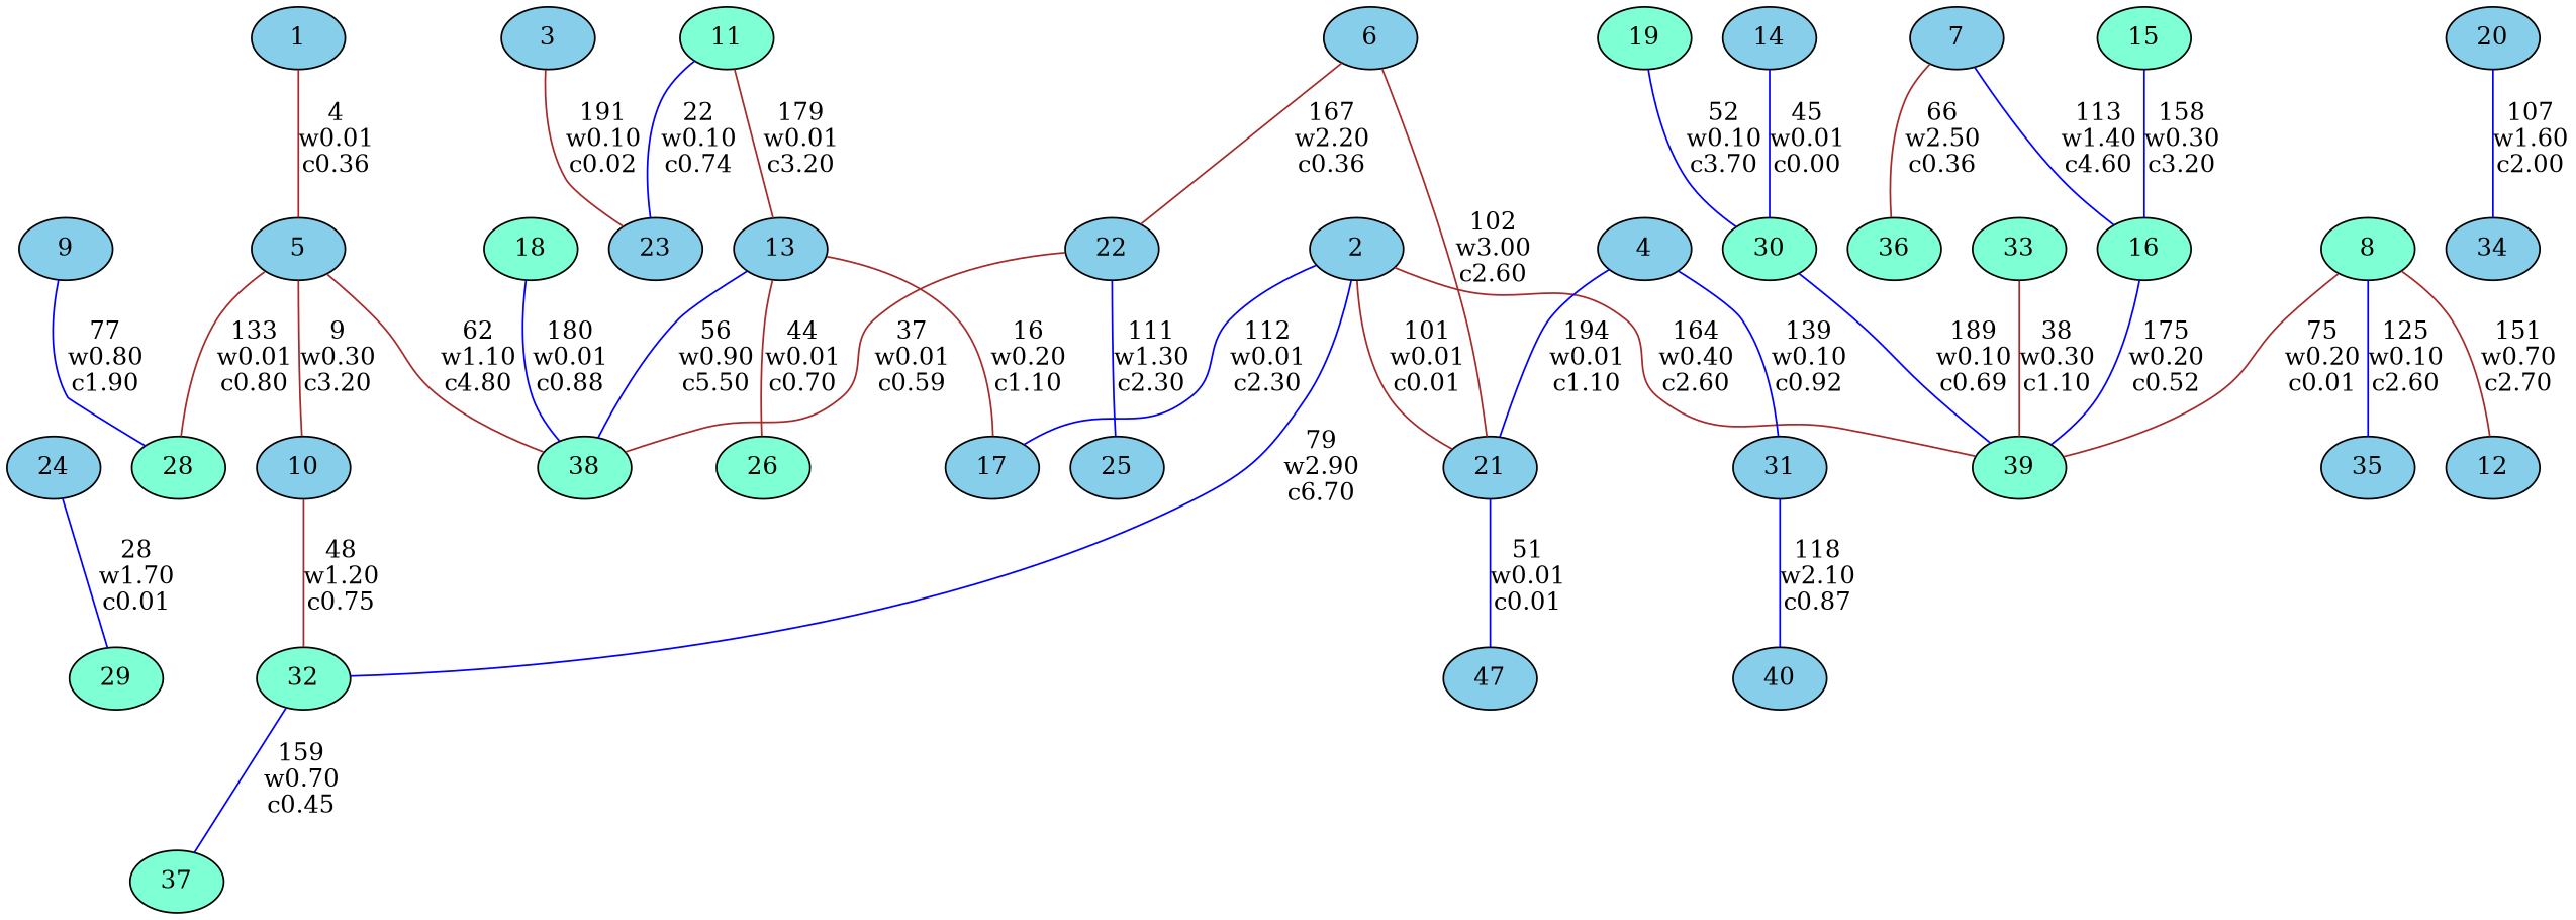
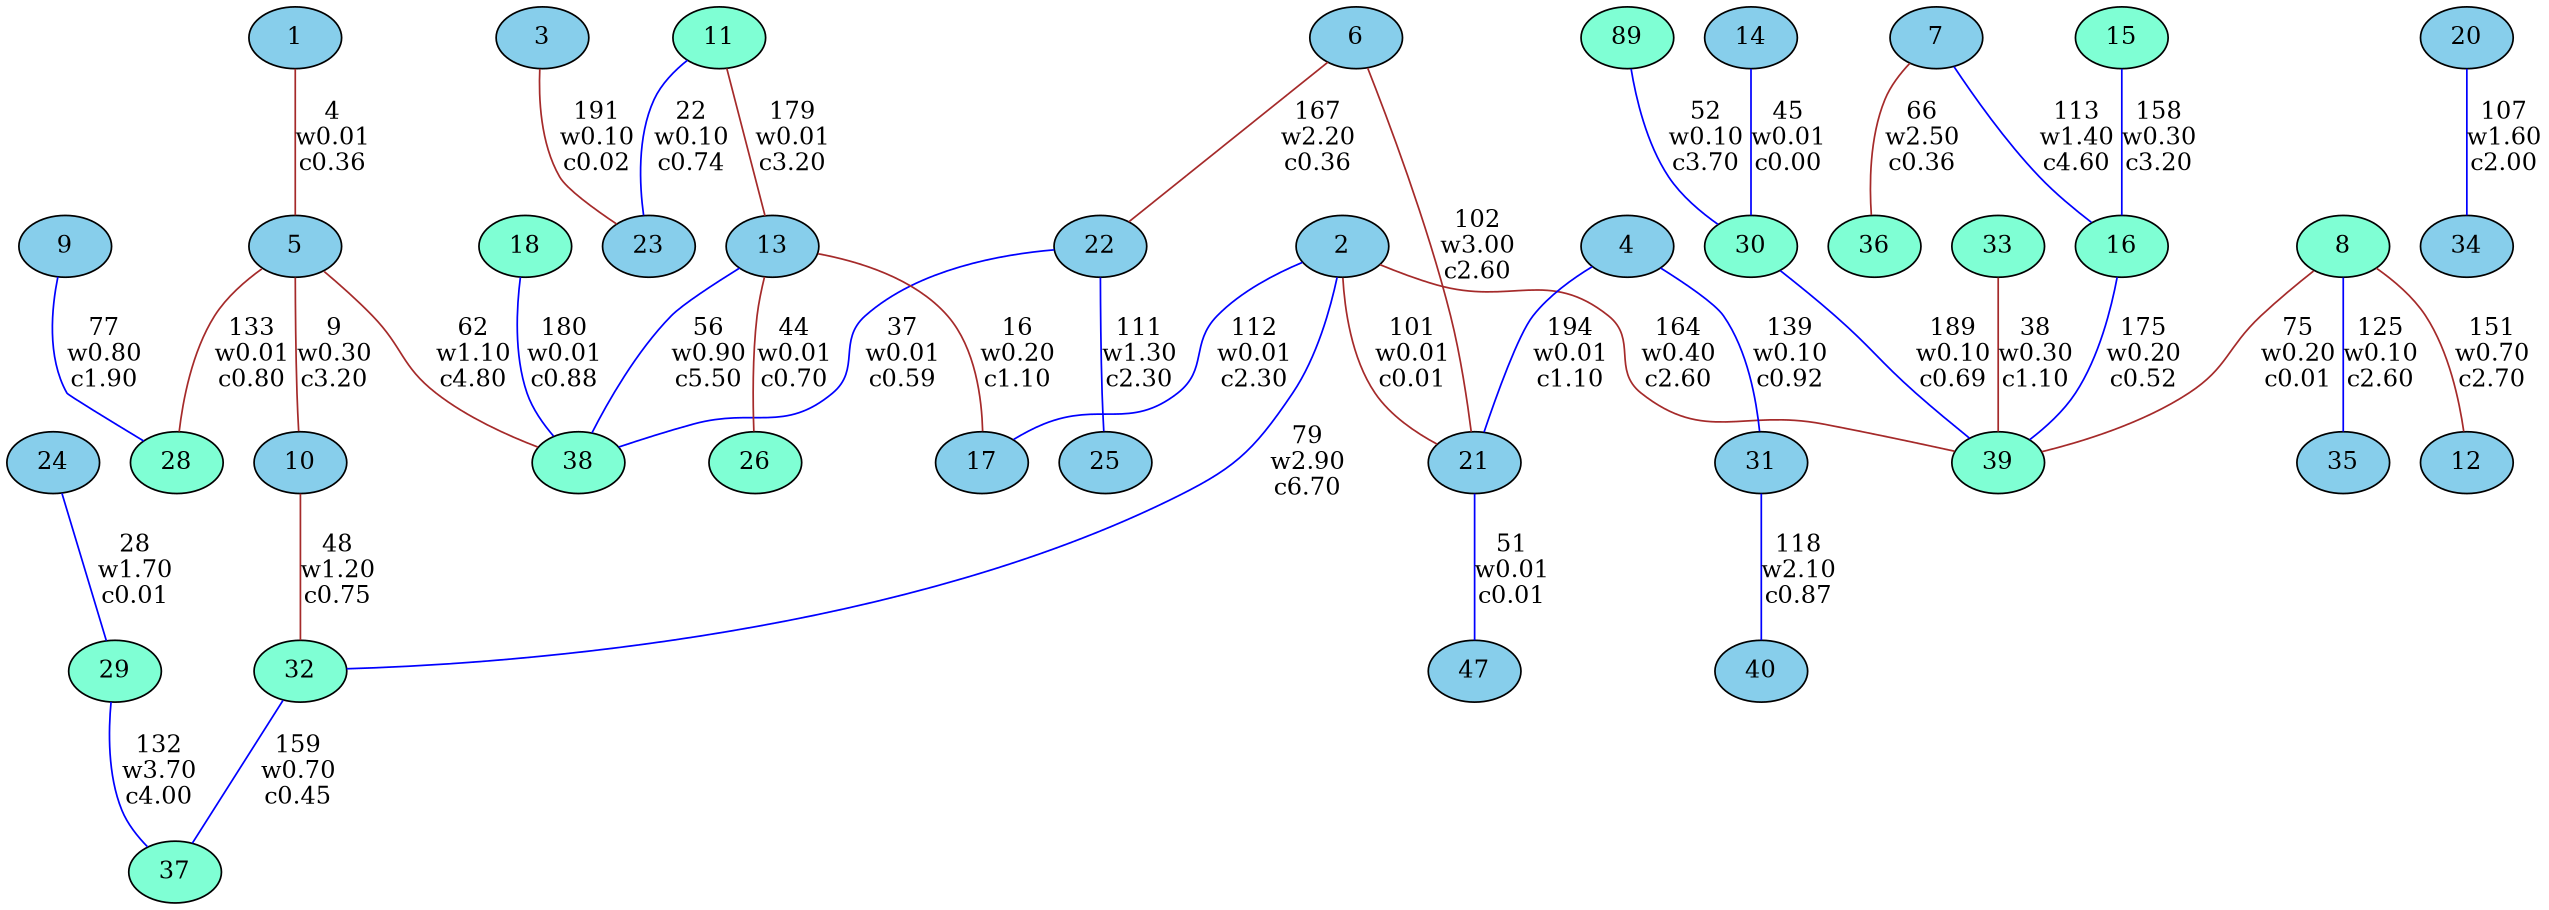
  strict graph {
    Damping=.95
    node [fillcolor=skyblue style=filled]
    edge [color=blue]
    n1 [label=1]
    n2 [label=5]
    n3 [label=10]
    n4 [fillcolor=aquamarine label=28]
    n5 [fillcolor=aquamarine label=38]
    n6 [label=2]
    n7 [label=17]
    n8 [label=21]
    n9 [fillcolor=aquamarine label=32]
    n10 [fillcolor=aquamarine label=39]
    n11 [label=47]
    n12 [fillcolor=aquamarine label=37]
    n13 [label=3]
    n14 [label=23]
    n15 [label=4]
    n16 [label=31]
    n17 [label=40]
    n18 [label=6]
    n19 [label=22]
    n20 [label=25]
    n21 [label=7]
    n22 [fillcolor=aquamarine label=16]
    n23 [fillcolor=aquamarine label=36]
    n24 [fillcolor=aquamarine label=8]
    n25 [label=12]
    n26 [label=35]
    n27 [label=9]
    n28 [fillcolor=aquamarine label=11]
    n29 [label=13]
    n30 [fillcolor=aquamarine label=26]
    n31 [label=14]
    n32 [fillcolor=aquamarine label=30]
    n33 [fillcolor=aquamarine label=15]
    n34 [fillcolor=aquamarine label=18]
-   n35 [fillcolor=aquamarine label=19]
+   n35 [fillcolor=aquamarine label=89]
    n36 [label=34]
    n37 [label=20]
    n38 [label=24]
    n39 [fillcolor=aquamarine label=29]
    n40 [fillcolor=aquamarine label=33]
    n1 -- n2 [color=brown label="4\nw0.01\nc0.36"]
    n2 -- n3 [color=brown label="9\nw0.30\nc3.20"]
    n2 -- n4 [color=brown label="133\nw0.01\nc0.80"]
    n2 -- n5 [color=brown label="62\nw1.10\nc4.80"]
    n3 -- n9 [color=brown label="48\nw1.20\nc0.75"]
    n6 -- n7 [label="112\nw0.01\nc2.30"]
    n6 -- n8 [color=brown label="101\nw0.01\nc0.01"]
    n6 -- n9 [label="79\nw2.90\nc6.70"]
    n6 -- n10 [color=brown label="164\nw0.40\nc2.60"]
    n8 -- n11 [label="51\nw0.01\nc0.01"]
    n9 -- n12 [label="159\nw0.70\nc0.45"]
    n13 -- n14 [color=brown label="191\nw0.10\nc0.02"]
    n15 -- n8 [label="194\nw0.01\nc1.10"]
    n15 -- n16 [label="139\nw0.10\nc0.92"]
    n16 -- n17 [label="118\nw2.10\nc0.87"]
    n18 -- n8 [color=brown label="102\nw3.00\nc2.60"]
    n18 -- n19 [color=brown label="167\nw2.20\nc0.36"]
-   n19 -- n5 [color=brown label="37\nw0.01\nc0.59"]
+   n19 -- n5 [label="37\nw0.01\nc0.59"]
    n19 -- n20 [label="111\nw1.30\nc2.30"]
    n21 -- n22 [label="113\nw1.40\nc4.60"]
    n21 -- n23 [color=brown label="66\nw2.50\nc0.36"]
    n22 -- n10 [label="175\nw0.20\nc0.52"]
    n24 -- n10 [color=brown label="75\nw0.20\nc0.01"]
    n24 -- n25 [color=brown label="151\nw0.70\nc2.70"]
    n24 -- n26 [label="125\nw0.10\nc2.60"]
    n27 -- n4 [label="77\nw0.80\nc1.90"]
    n28 -- n14 [label="22\nw0.10\nc0.74"]
    n28 -- n29 [color=brown label="179\nw0.01\nc3.20"]
    n29 -- n5 [label="56\nw0.90\nc5.50"]
    n29 -- n7 [color=brown label="16\nw0.20\nc1.10"]
    n29 -- n30 [color=brown label="44\nw0.01\nc0.70"]
    n31 -- n32 [label="45\nw0.01\nc0.00"]
    n32 -- n10 [label="189\nw0.10\nc0.69"]
    n33 -- n22 [label="158\nw0.30\nc3.20"]
    n34 -- n5 [label="180\nw0.01\nc0.88"]
    n35 -- n32 [label="52\nw0.10\nc3.70"]
    n37 -- n36 [label="107\nw1.60\nc2.00"]
    n38 -- n39 [label="28\nw1.70\nc0.01"]
+   n39 -- n12 [label="132\nw3.70\nc4.00"]
    n40 -- n10 [color=brown label="38\nw0.30\nc1.10"]
  }
